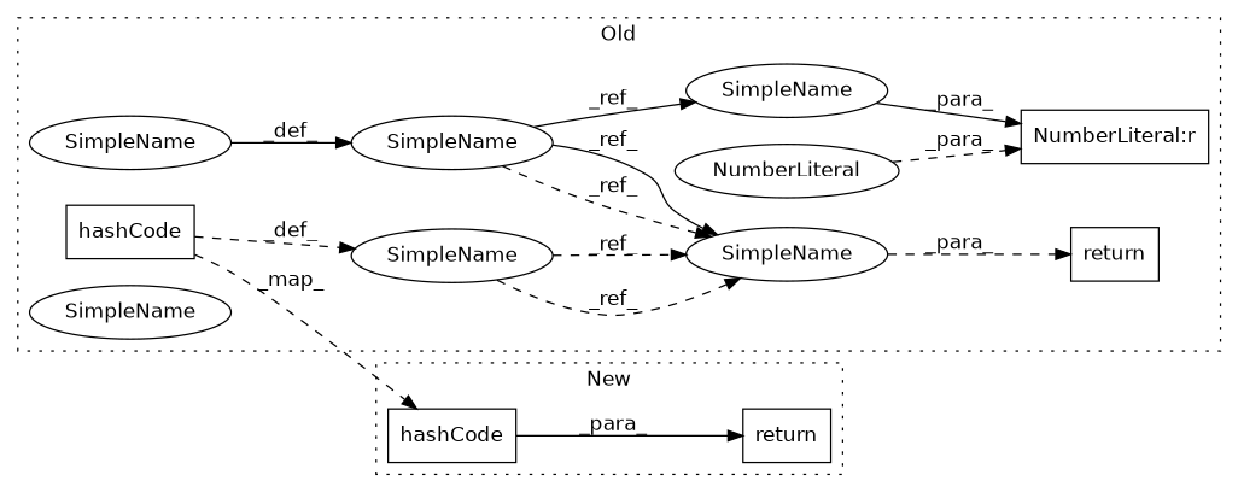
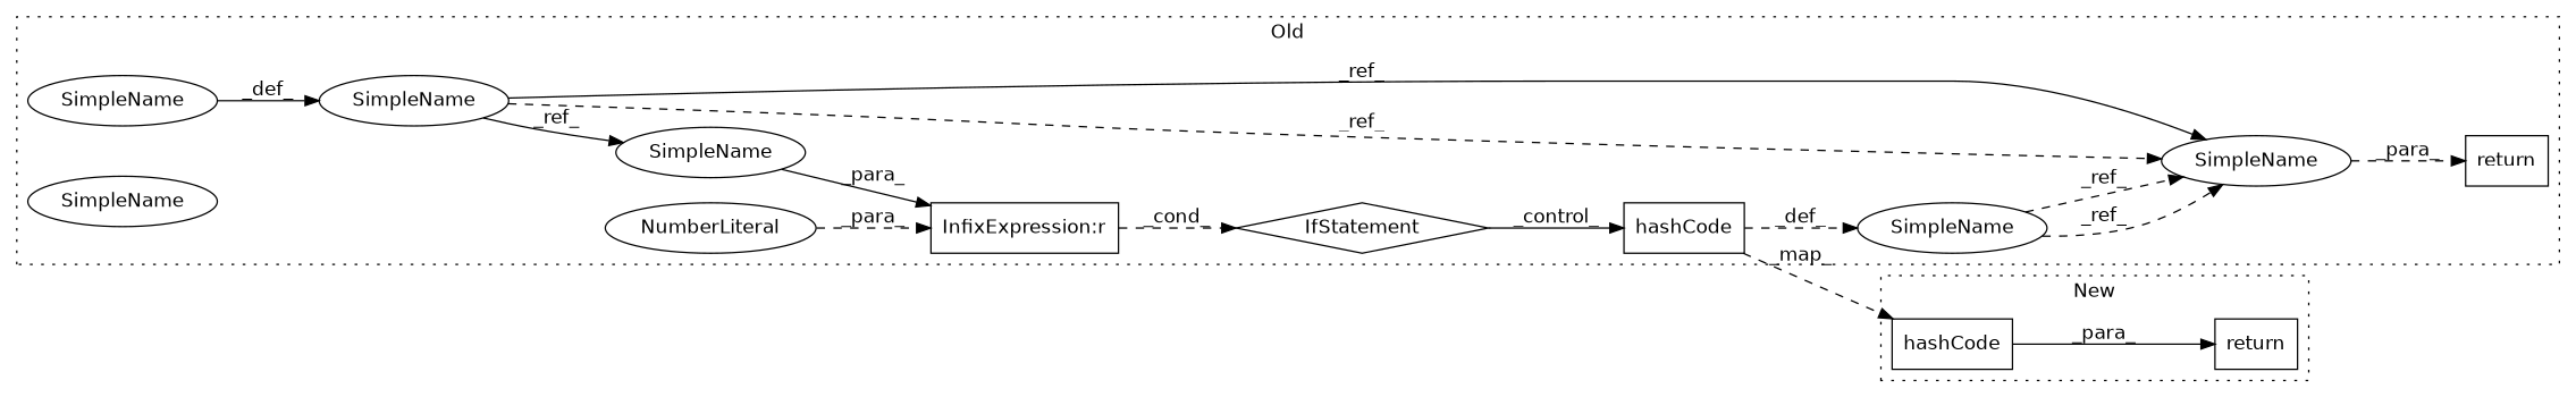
  digraph {
    fontname="DejaVu Sans"
    rankdir=LR
    node [a=42 fontname="DejaVu Sans" l=1 s=31805 shape=ellipse]
    edge [fontname="DejaVu Sans" style=dashed]
    n1 [a=32 l="9,1" label=hashCode s="31724,31765" shape=box]
    n2 [a=41 l=7 label=return s=31798 shape=box]
    n3 [label=SimpleName s=31674]
    n4 [l=8 label=SimpleName s=31678]
-   n5 [a=27 l=4 label="NumberLiteral:r" s=31697 shape=box]
+   n5 [a=27 l=4 label="InfixExpression:r" s=31697 shape=box]
    n6 [a=34 label=NumberLiteral s=31701]
+   n7 [a=25 l="4,2" label=IfStatement s="31692,31702" shape=diamond]
    n8 [label=SimpleName s=31712]
    n9 [label=SimpleName]
    n10 [label=SimpleName]
    n11 [label=SimpleName s=31696]
    n12 [a=32 l="9,1" label=hashCode s="31659,31700" shape=box]
    n13 [a=41 l=7 label=return s=31644 shape=box]
    subgraph cluster_1 {
      label=Old
      style=dotted
      n1
      n2
      n3
      n4
      n5
      n6
+     n7
      n8
      n9
      n10
      n11
    }
    subgraph cluster_2 {
      label=New
      style=dotted
      n12
      n13
    }
    n1 -> n8 [label=_def_]
    n1 -> n12 [label=_map_]
    n3 -> n10 [label=_ref_]
    n3 -> n10 [label=_ref_ style=solid]
    n3 -> n11 [label=_ref_ style=solid]
    n4 -> n3 [label=_def_ style=solid]
+   n5 -> n7 [label=_cond_]
    n6 -> n5 [label=_para_]
+   n7 -> n1 [label=_control_ style=solid]
    n8 -> n10 [label=_ref_]
    n8 -> n10 [label=_ref_]
    n10 -> n2 [label=_para_]
    n11 -> n5 [label=_para_ style=solid]
    n12 -> n13 [label=_para_ style=solid]
  }
